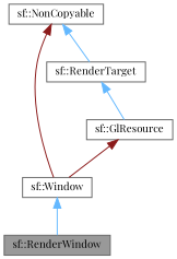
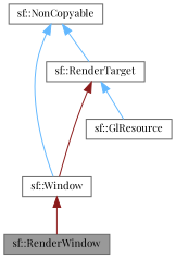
  digraph {
    fontname="Playfair Display"
    node [color=gray40 fillcolor=white fontname="Playfair Display" fontsize=10 shape=box style=filled]
    edge [color=steelblue1 dir=back fontname="Playfair Display" fontsize=10 labelfontname=Helvetica labelfontsize=10 style=solid]
    n1 [fillcolor=grey60 fontcolor=black height=0.2 label="sf::RenderWindow" width=0.4]
    n2 [height=0.2 label="sf::Window" width=0.4]
    n3 [height=0.2 label="sf::GlResource" width=0.4]
    n4 [height=0.2 label="sf::NonCopyable" width=0.4]
    n5 [height=0.2 label="sf::RenderTarget" width=0.4]
-   n2 -> n1
-   n3 -> n2 [color=firebrick4]
-   n4 -> n2 [color=firebrick4]
+   n2 -> n1 [color=firebrick4]
+   n5 -> n2 [color=firebrick4]
+   n4 -> n2
    n4 -> n5
    n5 -> n3
  }
